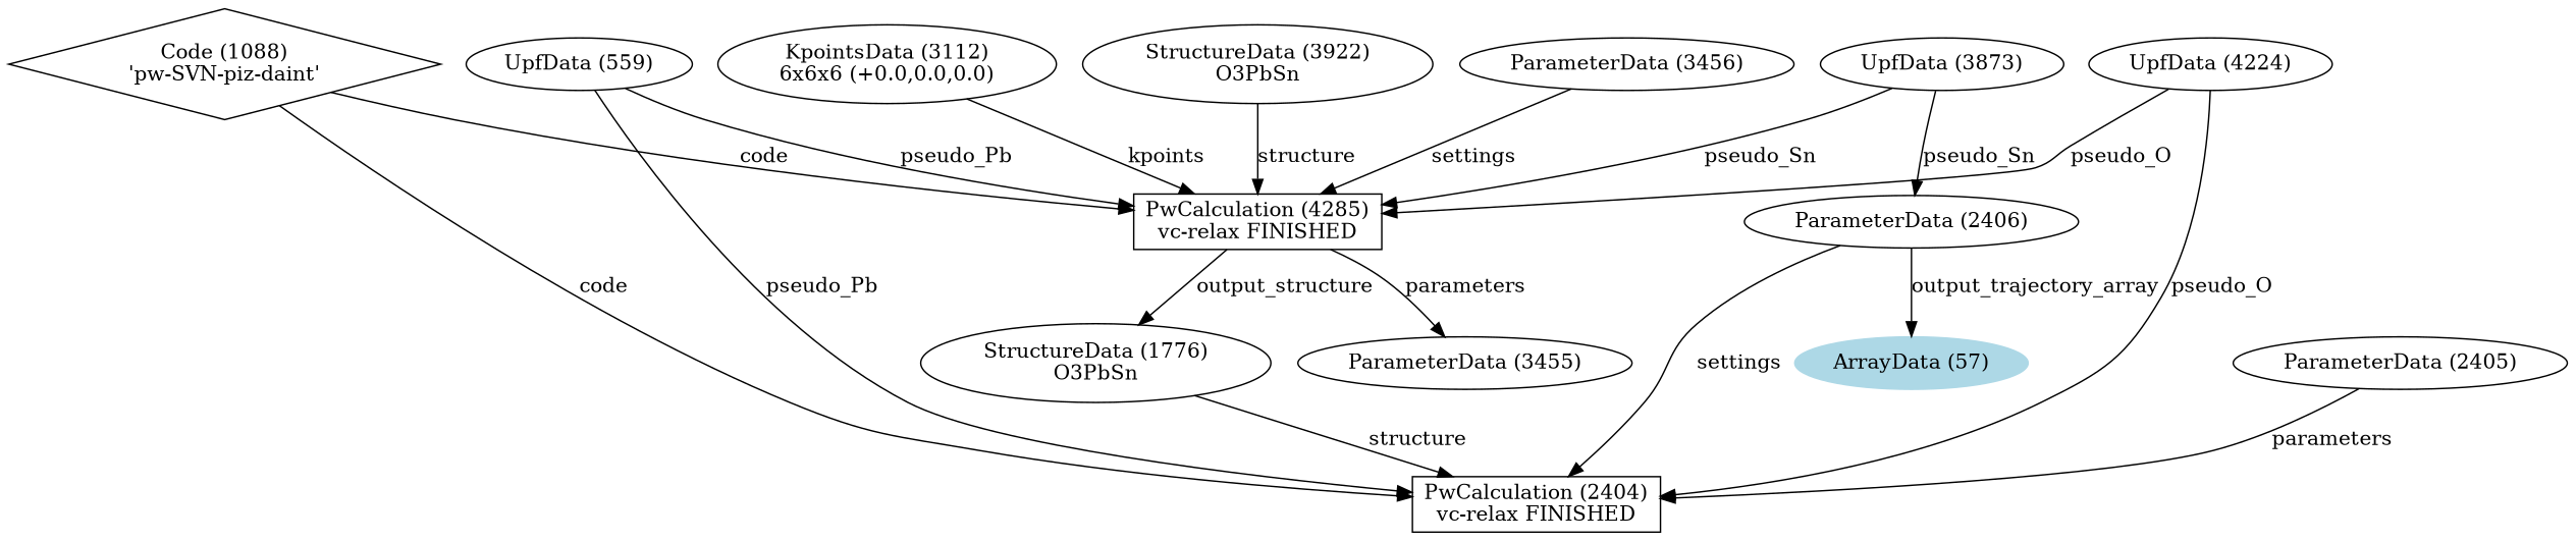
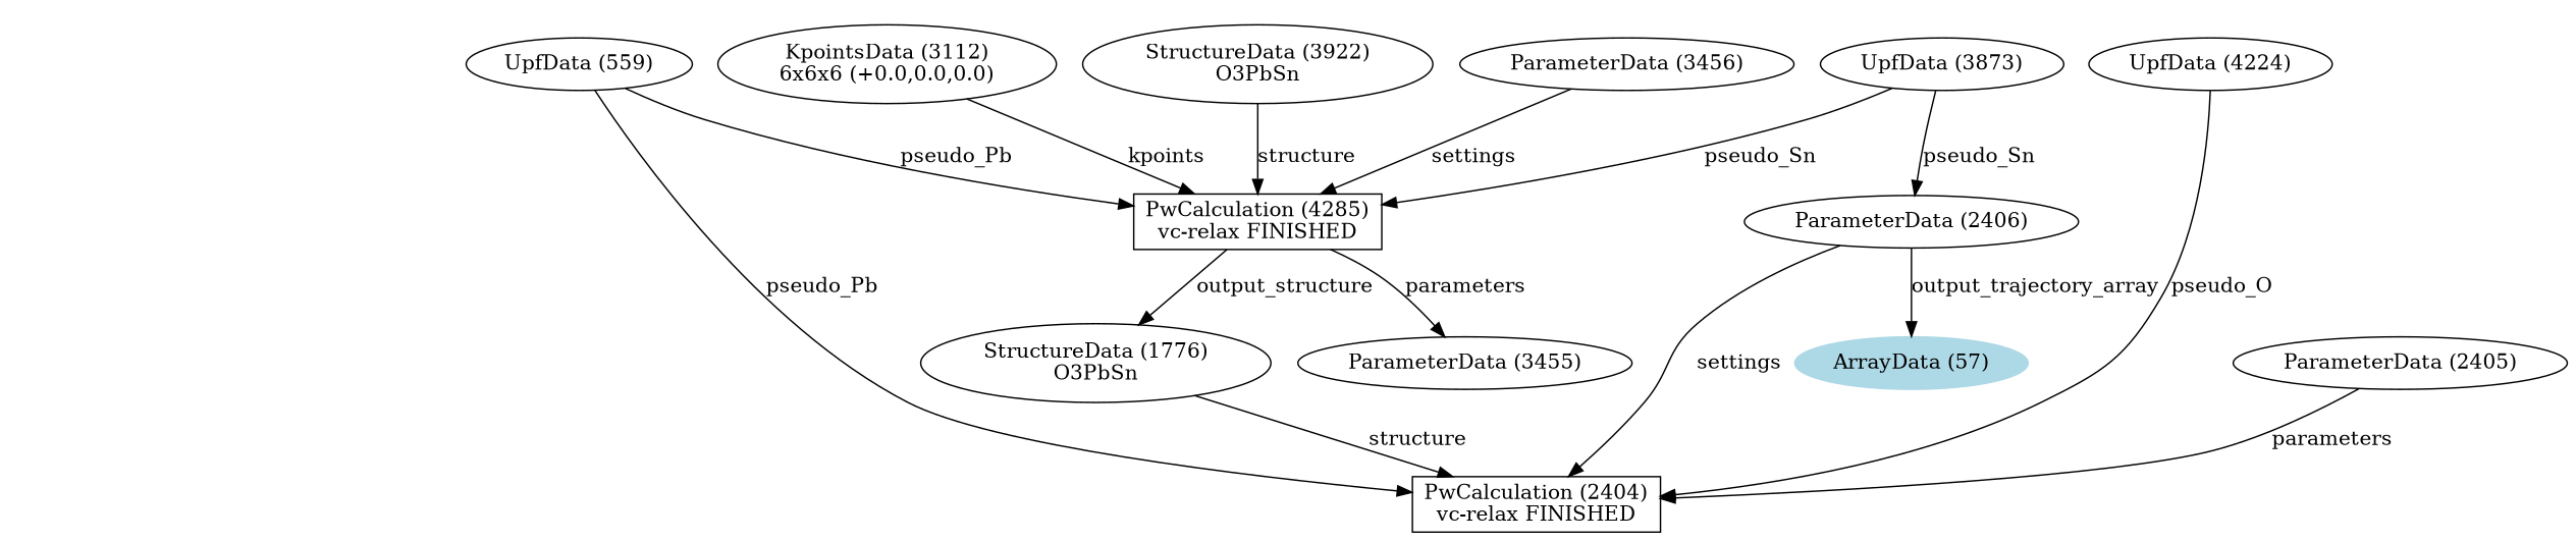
  digraph {
    node [shape=ellipse]
    n1 [label="PwCalculation (2404)\nvc-relax FINISHED" shape=polygon sides=4]
    n2 [color=lightblue label="ArrayData (57)" style=filled]
-   n3 [label="Code (1088)\n'pw-SVN-piz-daint'" shape=diamond]
    n4 [label="PwCalculation (4285)\nvc-relax FINISHED" shape=polygon sides=4]
    n5 [label="StructureData (1776)\nO3PbSn"]
    n6 [label="ParameterData (3455)"]
    n7 [label="UpfData (559)"]
    n8 [label="ParameterData (2406)"]
    n9 [label="UpfData (3873)"]
    n10 [label="ParameterData (2405)"]
    n11 [label="UpfData (4224)"]
    n12 [label="KpointsData (3112)\n6x6x6 (+0.0,0.0,0.0)"]
    n13 [label="StructureData (3922)\nO3PbSn"]
    n14 [label="ParameterData (3456)"]
-   n3 -> n1 [label=code]
-   n3 -> n4 [label=code]
    n4 -> n5 [label=output_structure]
    n4 -> n6 [label=parameters]
    n5 -> n1 [label=structure]
    n7 -> n1 [label=pseudo_Pb]
    n7 -> n4 [label=pseudo_Pb]
    n8 -> n1 [label=settings]
    n8 -> n2 [label=output_trajectory_array]
    n9 -> n4 [label=pseudo_Sn]
    n9 -> n8 [label=pseudo_Sn]
    n10 -> n1 [label=parameters]
    n11 -> n1 [label=pseudo_O]
-   n11 -> n4 [label=pseudo_O]
    n12 -> n4 [label=kpoints]
    n13 -> n4 [label=structure]
    n14 -> n4 [label=settings]
  }
